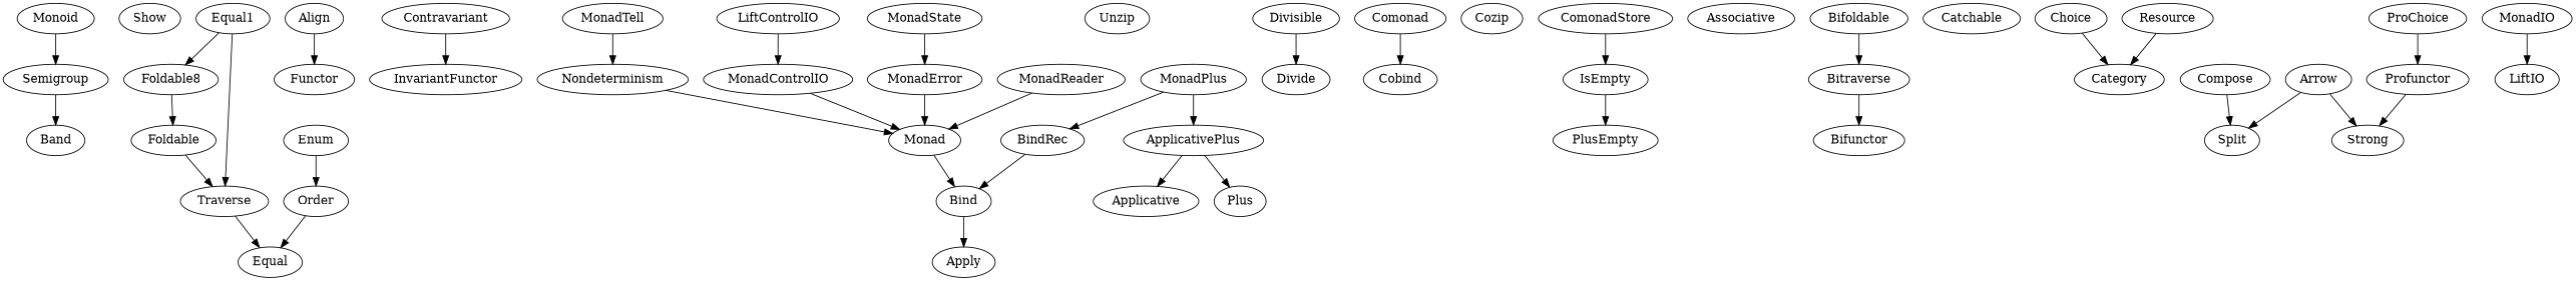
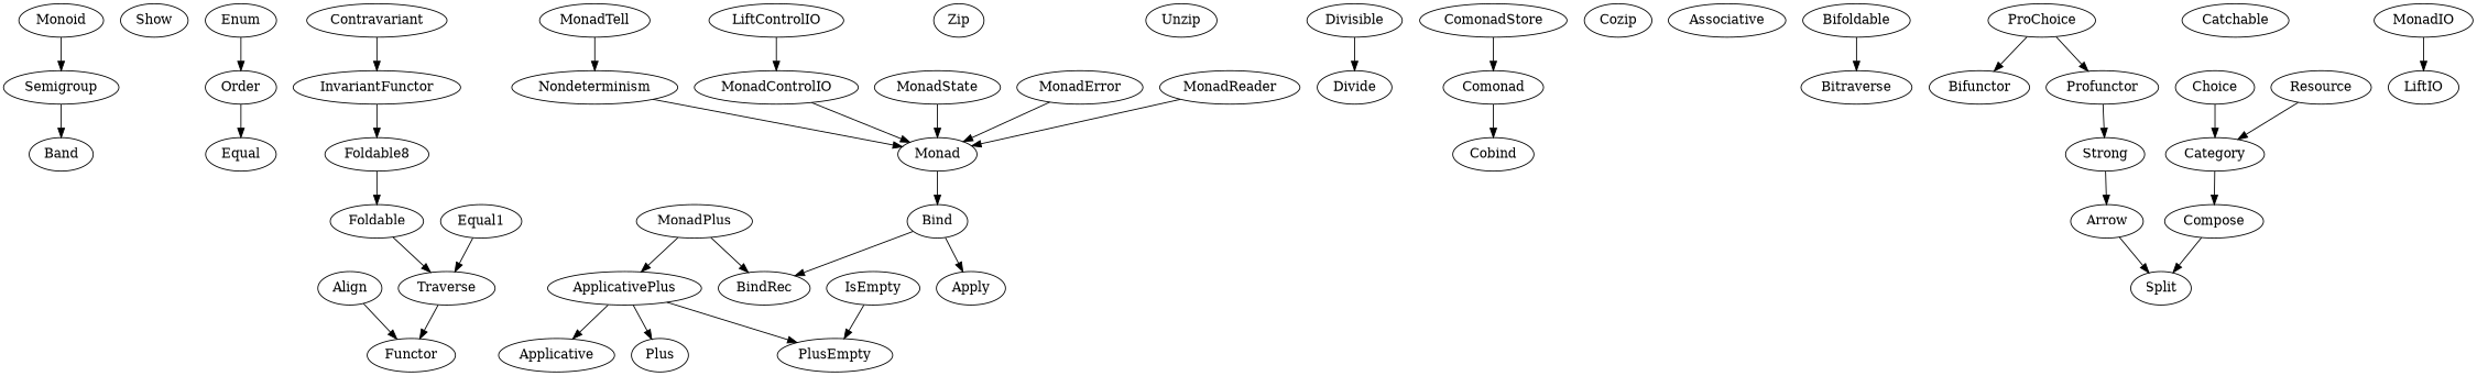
  digraph {
    Monoid
    Semigroup
    Band
    Show
    Order
    Equal
    Enum
    Functor
    InvariantFunctor
    Apply
    Applicative
    Align
+   Zip
    Unzip
    Bind
    Monad
    n17 [label=Foldable8]
    Foldable
    Traverse
    n20 [label=Equal1]
    Contravariant
    Divide
    Divisible
    Cobind
    Comonad
    Cozip
    PlusEmpty
    Plus
    IsEmpty
    ApplicativePlus
    MonadPlus
    Associative
    Bitraverse
    Bifunctor
    Bifoldable
    Catchable
    Nondeterminism
    Category
    Compose
    Choice
    Split
    Strong
    Profunctor
    ProChoice
    Arrow
    MonadIO
    LiftIO
    MonadControlIO
    LiftControlIO
    Resource
    MonadState
    MonadError
    MonadTell
    MonadReader
    ComonadStore
    BindRec
    subgraph sub_1 {
      label="scalaz-core"
      Monoid
      Semigroup
      Band
      Show
      Order
      Equal
      Enum
      Functor
      InvariantFunctor
      Apply
      Applicative
      Align
+     Zip
      Unzip
      Bind
      Monad
      n17
      Foldable
      Traverse
      n20
      Contravariant
      Divide
      Divisible
      Cobind
      Comonad
      Cozip
      PlusEmpty
      Plus
      IsEmpty
      ApplicativePlus
      MonadPlus
      Associative
      Bitraverse
      Bifunctor
      Bifoldable
      Catchable
      Nondeterminism
      Category
      Compose
      Choice
      Split
      Strong
      Profunctor
      ProChoice
      Arrow
      MonadIO
      LiftIO
      MonadControlIO
      LiftControlIO
      Resource
      MonadState
      MonadError
      MonadTell
      MonadReader
      ComonadStore
      BindRec
    }
    Monoid -> Semigroup
    Semigroup -> Band
    Order -> Equal
    Enum -> Order
    Align -> Functor
    Bind -> Apply
    Monad -> Bind
    n17 -> Foldable
    Foldable -> Traverse
-   Traverse -> Equal
-   n20 -> n17
+   Traverse -> Functor
+   InvariantFunctor -> n17
    n20 -> Traverse
    Contravariant -> InvariantFunctor
    Divisible -> Divide
    Comonad -> Cobind
    IsEmpty -> PlusEmpty
    ApplicativePlus -> Applicative
+   ApplicativePlus -> PlusEmpty
    ApplicativePlus -> Plus
    MonadPlus -> ApplicativePlus
    MonadPlus -> BindRec
-   Bitraverse -> Bifunctor
+   ProChoice -> Bifunctor
    Bifoldable -> Bitraverse
    Nondeterminism -> Monad
+   Category -> Compose
    Compose -> Split
    Choice -> Category
    Profunctor -> Strong
    ProChoice -> Profunctor
    Arrow -> Split
-   Arrow -> Strong
+   Strong -> Arrow
    MonadIO -> LiftIO
    MonadControlIO -> Monad
    LiftControlIO -> MonadControlIO
    Resource -> Category
-   MonadState -> MonadError
+   MonadState -> Monad
    MonadError -> Monad
    MonadTell -> Nondeterminism
    MonadReader -> Monad
-   ComonadStore -> IsEmpty
-   BindRec -> Bind
+   ComonadStore -> Comonad
+   Bind -> BindRec
  }
